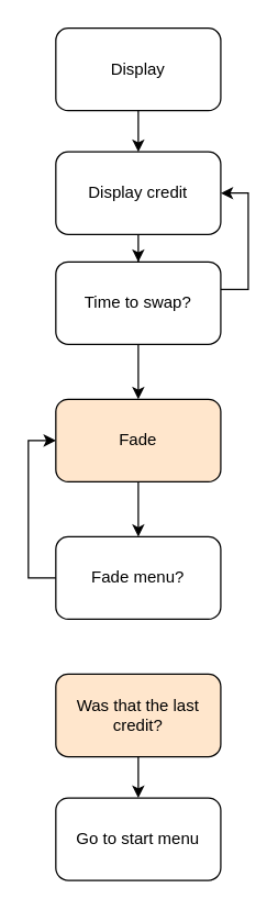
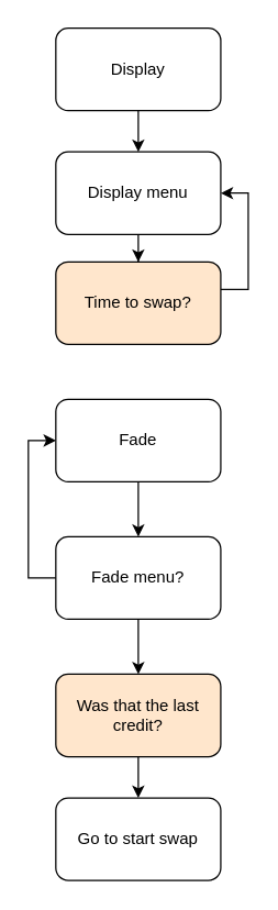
  <mxCell id="0" />
  <mxCell id="1" parent="0" />
  <mxCell id="2" style="edgeStyle=orthogonalEdgeStyle;rounded=0;orthogonalLoop=1;jettySize=auto;html=1;" parent="1" source="3" target="5" edge="1"><mxGeometry relative="1" as="geometry" /></mxCell>
  <mxCell id="3" value="Display" style="rounded=1;whiteSpace=wrap;html=1;" parent="1" vertex="1"><mxGeometry x="40" y="20" width="120" height="60" as="geometry" /></mxCell>
  <mxCell id="4" style="edgeStyle=orthogonalEdgeStyle;rounded=0;orthogonalLoop=1;jettySize=auto;html=1;entryX=0.5;entryY=0;entryDx=0;entryDy=0;" parent="1" source="5" target="8" edge="1"><mxGeometry relative="1" as="geometry" /></mxCell>
- <mxCell id="5" value="Display credit" style="rounded=1;whiteSpace=wrap;html=1;" parent="1" vertex="1"><mxGeometry x="40" y="110" width="120" height="60" as="geometry" /></mxCell>
- <mxCell id="6" style="edgeStyle=orthogonalEdgeStyle;rounded=0;orthogonalLoop=1;jettySize=auto;html=1;entryX=0.5;entryY=0;entryDx=0;entryDy=0;" parent="1" source="8" target="10" edge="1"><mxGeometry relative="1" as="geometry" /></mxCell>
+ <mxCell id="5" value="Display menu" style="rounded=1;whiteSpace=wrap;html=1;" parent="1" vertex="1"><mxGeometry x="40" y="110" width="120" height="60" as="geometry" /></mxCell>
  <mxCell id="7" style="edgeStyle=orthogonalEdgeStyle;rounded=0;orthogonalLoop=1;jettySize=auto;html=1;entryX=1;entryY=0.5;entryDx=0;entryDy=0;" parent="1" source="8" target="5" edge="1"><mxGeometry relative="1" as="geometry"><Array as="points"><mxPoint x="180" y="210" /><mxPoint x="180" y="140" /></Array></mxGeometry></mxCell>
- <mxCell id="8" value="Time to swap?" style="rounded=1;whiteSpace=wrap;html=1;" parent="1" vertex="1"><mxGeometry x="40" y="190" width="120" height="60" as="geometry" /></mxCell>
+ <mxCell id="8" value="Time to swap?" style="rounded=1;whiteSpace=wrap;html=1;fillColor=#ffe6cc;" parent="1" vertex="1"><mxGeometry x="40" y="190" width="120" height="60" as="geometry" /></mxCell>
  <mxCell id="9" style="edgeStyle=orthogonalEdgeStyle;rounded=0;orthogonalLoop=1;jettySize=auto;html=1;entryX=0.5;entryY=0;entryDx=0;entryDy=0;" parent="1" source="10" target="13" edge="1"><mxGeometry relative="1" as="geometry" /></mxCell>
- <mxCell id="10" value="Fade" style="rounded=1;whiteSpace=wrap;html=1;fillColor=#ffe6cc;" parent="1" vertex="1"><mxGeometry x="40" y="290" width="120" height="60" as="geometry" /></mxCell>
+ <mxCell id="10" value="Fade" style="rounded=1;whiteSpace=wrap;html=1;" parent="1" vertex="1"><mxGeometry x="40" y="290" width="120" height="60" as="geometry" /></mxCell>
+ <mxCell id="11" style="edgeStyle=orthogonalEdgeStyle;rounded=0;orthogonalLoop=1;jettySize=auto;html=1;" parent="1" source="13" target="15" edge="1"><mxGeometry relative="1" as="geometry" /></mxCell>
  <mxCell id="12" style="edgeStyle=orthogonalEdgeStyle;rounded=0;orthogonalLoop=1;jettySize=auto;html=1;entryX=0;entryY=0.5;entryDx=0;entryDy=0;" parent="1" source="13" target="10" edge="1"><mxGeometry relative="1" as="geometry"><Array as="points"><mxPoint x="20" y="420" /><mxPoint x="20" y="320" /></Array></mxGeometry></mxCell>
  <mxCell id="13" value="Fade menu?" style="rounded=1;whiteSpace=wrap;html=1;" parent="1" vertex="1"><mxGeometry x="40" y="390" width="120" height="60" as="geometry" /></mxCell>
  <mxCell id="14" style="edgeStyle=orthogonalEdgeStyle;rounded=0;orthogonalLoop=1;jettySize=auto;html=1;" parent="1" source="15" target="16" edge="1"><mxGeometry relative="1" as="geometry" /></mxCell>
  <mxCell id="15" value="Was that the last credit?" style="rounded=1;whiteSpace=wrap;html=1;fillColor=#ffe6cc;" parent="1" vertex="1"><mxGeometry x="40" y="490" width="120" height="60" as="geometry" /></mxCell>
- <mxCell id="16" value="Go to start menu" style="rounded=1;whiteSpace=wrap;html=1;" parent="1" vertex="1"><mxGeometry x="40" y="580" width="120" height="60" as="geometry" /></mxCell>
+ <mxCell id="16" value="Go to start swap" style="rounded=1;whiteSpace=wrap;html=1;" parent="1" vertex="1"><mxGeometry x="40" y="580" width="120" height="60" as="geometry" /></mxCell>
